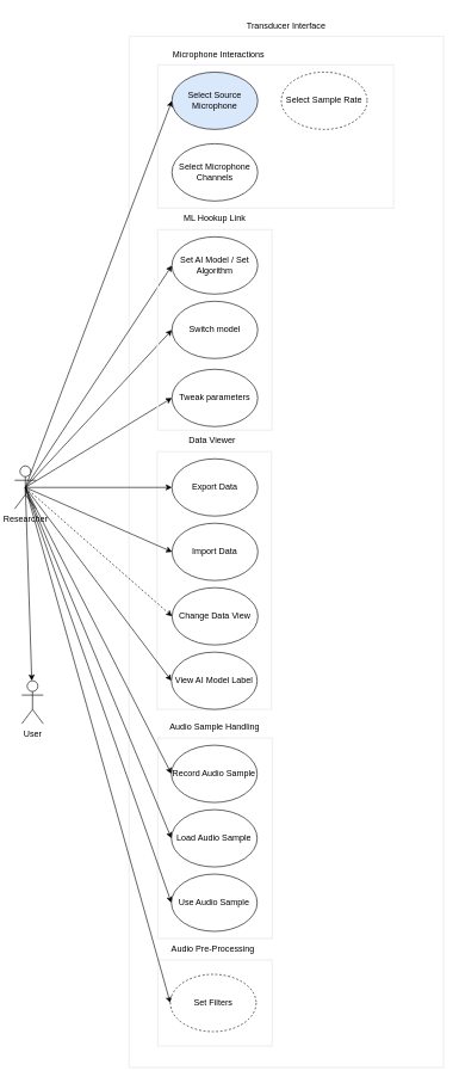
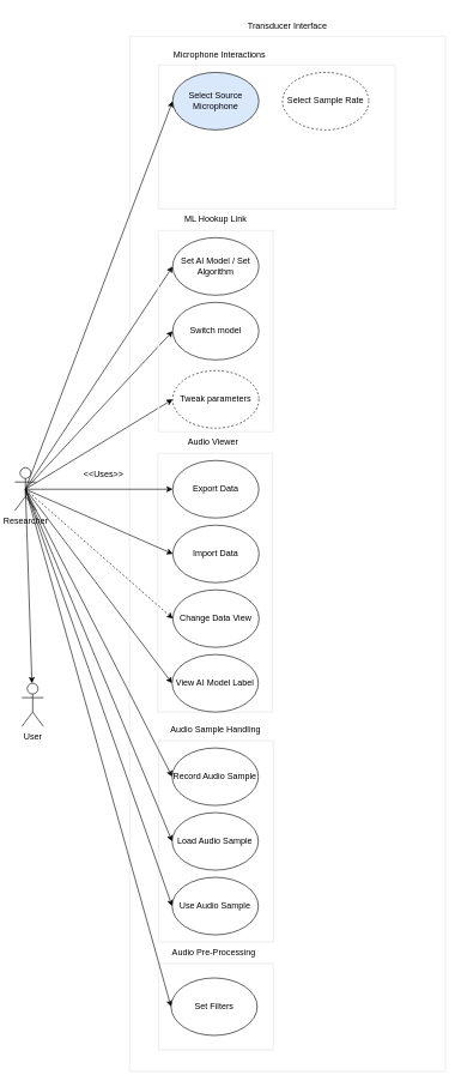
  <mxCell id="0" />
  <mxCell id="1" parent="0" />
  <mxCell id="2" value="" style="rounded=0;whiteSpace=wrap;html=1;fillColor=none;strokeWidth=2;strokeColor=#F0F0F0;" parent="1" vertex="1"><mxGeometry x="180" y="50" width="440" height="1440" as="geometry" /></mxCell>
  <mxCell id="3" value="" style="rounded=0;whiteSpace=wrap;html=1;fillColor=none;strokeWidth=2;strokeColor=#F0F0F0;" parent="1" vertex="1"><mxGeometry x="219.25" y="630" width="160" height="360" as="geometry" /></mxCell>
  <mxCell id="4" value="" style="rounded=0;whiteSpace=wrap;html=1;fillColor=none;strokeWidth=2;strokeColor=#F0F0F0;" parent="1" vertex="1"><mxGeometry x="220.25" y="1340" width="160" height="120" as="geometry" /></mxCell>
  <mxCell id="5" value="" style="rounded=0;whiteSpace=wrap;html=1;fillColor=none;strokeWidth=2;strokeColor=#F0F0F0;" parent="1" vertex="1"><mxGeometry x="220.25" y="1030" width="160" height="280" as="geometry" /></mxCell>
  <mxCell id="6" value="" style="rounded=0;whiteSpace=wrap;html=1;fillColor=none;strokeWidth=2;strokeColor=#F0F0F0;" parent="1" vertex="1"><mxGeometry x="220" y="90" width="330" height="200" as="geometry" /></mxCell>
  <mxCell id="7" style="rounded=0;orthogonalLoop=1;jettySize=auto;html=1;exitX=0.5;exitY=0.5;exitDx=0;exitDy=0;exitPerimeter=0;entryX=0;entryY=0.5;entryDx=0;entryDy=0;" parent="1" source="20" target="23" edge="1"><mxGeometry relative="1" as="geometry" /></mxCell>
  <mxCell id="8" style="edgeStyle=none;rounded=0;orthogonalLoop=1;jettySize=auto;html=1;exitX=0.5;exitY=0.5;exitDx=0;exitDy=0;exitPerimeter=0;" parent="1" source="20" target="21" edge="1"><mxGeometry relative="1" as="geometry" /></mxCell>
  <mxCell id="9" style="edgeStyle=none;rounded=0;orthogonalLoop=1;jettySize=auto;html=1;exitX=0.5;exitY=0.5;exitDx=0;exitDy=0;exitPerimeter=0;entryX=0;entryY=0.5;entryDx=0;entryDy=0;" parent="1" source="20" target="30" edge="1"><mxGeometry relative="1" as="geometry" /></mxCell>
  <mxCell id="10" style="edgeStyle=none;rounded=0;orthogonalLoop=1;jettySize=auto;html=1;exitX=0.5;exitY=0.5;exitDx=0;exitDy=0;exitPerimeter=0;entryX=0;entryY=0.5;entryDx=0;entryDy=0;" parent="1" source="20" target="31" edge="1"><mxGeometry relative="1" as="geometry" /></mxCell>
  <mxCell id="11" style="edgeStyle=none;rounded=0;orthogonalLoop=1;jettySize=auto;html=1;exitX=0.5;exitY=0.5;exitDx=0;exitDy=0;exitPerimeter=0;entryX=0;entryY=0.5;entryDx=0;entryDy=0;" parent="1" source="20" target="29" edge="1"><mxGeometry relative="1" as="geometry" /></mxCell>
  <mxCell id="12" style="edgeStyle=none;rounded=0;orthogonalLoop=1;jettySize=auto;html=1;exitX=0.5;exitY=0.5;exitDx=0;exitDy=0;exitPerimeter=0;entryX=0;entryY=0.5;entryDx=0;entryDy=0;" parent="1" source="20" target="25" edge="1"><mxGeometry relative="1" as="geometry" /></mxCell>
  <mxCell id="13" style="edgeStyle=none;rounded=0;orthogonalLoop=1;jettySize=auto;html=1;exitX=0.5;exitY=0.5;exitDx=0;exitDy=0;exitPerimeter=0;entryX=0;entryY=0.5;entryDx=0;entryDy=0;" parent="1" source="20" target="35" edge="1"><mxGeometry relative="1" as="geometry" /></mxCell>
  <mxCell id="14" style="edgeStyle=none;rounded=0;orthogonalLoop=1;jettySize=auto;html=1;exitX=0.5;exitY=0.5;exitDx=0;exitDy=0;exitPerimeter=0;entryX=0;entryY=0.5;entryDx=0;entryDy=0;dashed=1;" parent="1" source="20" target="41" edge="1"><mxGeometry relative="1" as="geometry"><mxPoint x="150" y="780" as="targetPoint" /></mxGeometry></mxCell>
  <mxCell id="15" style="edgeStyle=none;rounded=0;orthogonalLoop=1;jettySize=auto;html=1;exitX=0.5;exitY=0.5;exitDx=0;exitDy=0;exitPerimeter=0;entryX=0;entryY=0.5;entryDx=0;entryDy=0;" parent="1" source="20" target="32" edge="1"><mxGeometry relative="1" as="geometry" /></mxCell>
  <mxCell id="16" style="edgeStyle=none;rounded=0;orthogonalLoop=1;jettySize=auto;html=1;exitX=0.5;exitY=0.5;exitDx=0;exitDy=0;exitPerimeter=0;entryX=0;entryY=0.5;entryDx=0;entryDy=0;" parent="1" source="20" target="33" edge="1"><mxGeometry relative="1" as="geometry" /></mxCell>
  <mxCell id="17" style="edgeStyle=none;rounded=0;orthogonalLoop=1;jettySize=auto;html=1;exitX=0.5;exitY=0.5;exitDx=0;exitDy=0;exitPerimeter=0;entryX=0;entryY=0.5;entryDx=0;entryDy=0;" parent="1" source="20" target="34" edge="1"><mxGeometry relative="1" as="geometry" /></mxCell>
  <mxCell id="18" style="edgeStyle=none;rounded=0;orthogonalLoop=1;jettySize=auto;html=1;exitX=0.5;exitY=0.5;exitDx=0;exitDy=0;exitPerimeter=0;entryX=0;entryY=0.5;entryDx=0;entryDy=0;" parent="1" source="20" target="26" edge="1"><mxGeometry relative="1" as="geometry" /></mxCell>
  <mxCell id="19" style="edgeStyle=none;rounded=0;orthogonalLoop=1;jettySize=auto;html=1;exitX=0.5;exitY=0.5;exitDx=0;exitDy=0;exitPerimeter=0;entryX=0;entryY=0.5;entryDx=0;entryDy=0;" parent="1" source="20" target="40" edge="1"><mxGeometry relative="1" as="geometry" /></mxCell>
  <mxCell id="20" value="Researcher" style="shape=umlActor;verticalLabelPosition=bottom;verticalAlign=top;html=1;outlineConnect=0;" parent="1" vertex="1"><mxGeometry x="20" y="650" width="30" height="60" as="geometry" /></mxCell>
  <mxCell id="21" value="User" style="shape=umlActor;verticalLabelPosition=bottom;verticalAlign=top;html=1;outlineConnect=0;" parent="1" vertex="1"><mxGeometry x="30" y="950" width="30" height="60" as="geometry" /></mxCell>
  <mxCell id="22" value="Transducer Interface" style="text;html=1;strokeColor=none;fillColor=none;align=center;verticalAlign=middle;whiteSpace=wrap;rounded=0;" parent="1" vertex="1"><mxGeometry x="180" y="20" width="440" height="30" as="geometry" /></mxCell>
  <mxCell id="23" value="Select Source Microphone" style="ellipse;whiteSpace=wrap;html=1;fillColor=#dae8fc;" parent="1" vertex="1"><mxGeometry x="240" y="100" width="120" height="80" as="geometry" /></mxCell>
- <mxCell id="24" value="Select Microphone Channels" style="ellipse;whiteSpace=wrap;html=1;" parent="1" vertex="1"><mxGeometry x="240" y="200" width="120" height="80" as="geometry" /></mxCell>
  <mxCell id="25" value="Export Data" style="ellipse;whiteSpace=wrap;html=1;" parent="1" vertex="1"><mxGeometry x="240" y="640" width="120" height="80" as="geometry" /></mxCell>
  <mxCell id="26" value="Use Audio Sample" style="ellipse;whiteSpace=wrap;html=1;" parent="1" vertex="1"><mxGeometry x="239.25" y="1220" width="120" height="80" as="geometry" /></mxCell>
  <mxCell id="27" value="Microphone Interactions" style="text;html=1;strokeColor=none;fillColor=none;align=center;verticalAlign=middle;whiteSpace=wrap;rounded=0;" parent="1" vertex="1"><mxGeometry x="227.5" y="60" width="155" height="30" as="geometry" /></mxCell>
  <mxCell id="28" value="" style="rounded=0;whiteSpace=wrap;html=1;fillColor=none;strokeWidth=2;strokeColor=#F0F0F0;" parent="1" vertex="1"><mxGeometry x="220" y="320" width="160" height="280" as="geometry" /></mxCell>
- <mxCell id="29" value="Tweak parameters" style="ellipse;whiteSpace=wrap;html=1;" parent="1" vertex="1"><mxGeometry x="240" y="515" width="120" height="80" as="geometry" /></mxCell>
+ <mxCell id="29" value="Tweak parameters" style="ellipse;whiteSpace=wrap;html=1;dashed=1;" parent="1" vertex="1"><mxGeometry x="240" y="515" width="120" height="80" as="geometry" /></mxCell>
  <mxCell id="30" value="Set AI Model / Set Algorithm" style="ellipse;whiteSpace=wrap;html=1;" parent="1" vertex="1"><mxGeometry x="240" y="330" width="120" height="80" as="geometry" /></mxCell>
  <mxCell id="31" value="Switch model" style="ellipse;whiteSpace=wrap;html=1;" parent="1" vertex="1"><mxGeometry x="240" y="420" width="120" height="80" as="geometry" /></mxCell>
  <mxCell id="32" value="View AI Model Label" style="ellipse;whiteSpace=wrap;html=1;" parent="1" vertex="1"><mxGeometry x="239.25" y="910" width="120" height="80" as="geometry" /></mxCell>
  <mxCell id="33" value="Record Audio Sample" style="ellipse;whiteSpace=wrap;html=1;" parent="1" vertex="1"><mxGeometry x="239.25" y="1040" width="120" height="80" as="geometry" /></mxCell>
  <mxCell id="34" value="Load Audio Sample" style="ellipse;whiteSpace=wrap;html=1;" parent="1" vertex="1"><mxGeometry x="239.25" y="1130" width="120" height="80" as="geometry" /></mxCell>
  <mxCell id="35" value="Import Data" style="ellipse;whiteSpace=wrap;html=1;" parent="1" vertex="1"><mxGeometry x="240.25" y="730" width="120" height="80" as="geometry" /></mxCell>
  <mxCell id="36" value="ML Hookup Link" style="text;html=1;strokeColor=none;fillColor=none;align=center;verticalAlign=middle;whiteSpace=wrap;rounded=0;" parent="1" vertex="1"><mxGeometry x="220" y="290" width="160" height="30" as="geometry" /></mxCell>
- <mxCell id="37" value="Data Viewer" style="text;html=1;strokeColor=none;fillColor=none;align=center;verticalAlign=middle;whiteSpace=wrap;rounded=0;" parent="1" vertex="1"><mxGeometry x="215" y="600" width="162.5" height="30" as="geometry" /></mxCell>
+ <mxCell id="37" value="Audio Viewer" style="text;html=1;strokeColor=none;fillColor=none;align=center;verticalAlign=middle;whiteSpace=wrap;rounded=0;" parent="1" vertex="1"><mxGeometry x="215" y="600" width="162.5" height="30" as="geometry" /></mxCell>
  <mxCell id="38" value="Audio Sample Handling" style="text;html=1;strokeColor=none;fillColor=none;align=center;verticalAlign=middle;whiteSpace=wrap;rounded=0;" parent="1" vertex="1"><mxGeometry x="220.25" y="1000" width="160" height="30" as="geometry" /></mxCell>
  <mxCell id="39" value="Audio Pre-Processing" style="text;html=1;strokeColor=none;fillColor=none;align=center;verticalAlign=middle;whiteSpace=wrap;rounded=0;" parent="1" vertex="1"><mxGeometry x="220.25" y="1310" width="155" height="30" as="geometry" /></mxCell>
- <mxCell id="40" value="Set Filters" style="ellipse;whiteSpace=wrap;html=1;dashed=1;" parent="1" vertex="1"><mxGeometry x="237.75" y="1360" width="120" height="80" as="geometry" /></mxCell>
+ <mxCell id="40" value="Set Filters" style="ellipse;whiteSpace=wrap;html=1;" parent="1" vertex="1"><mxGeometry x="237.75" y="1360" width="120" height="80" as="geometry" /></mxCell>
  <mxCell id="41" value="Change Data View" style="ellipse;whiteSpace=wrap;html=1;" parent="1" vertex="1"><mxGeometry x="240.25" y="820" width="120" height="80" as="geometry" /></mxCell>
+ <mxCell id="42" value="&amp;lt;&amp;lt;Uses&amp;gt;&amp;gt;" style="text;html=1;strokeColor=none;fillColor=none;align=center;verticalAlign=middle;whiteSpace=wrap;rounded=0;" parent="1" vertex="1"><mxGeometry x="114" y="645" width="60" height="30" as="geometry" /></mxCell>
  <mxCell id="43" value="Select Sample Rate" style="ellipse;whiteSpace=wrap;html=1;dashed=1;" vertex="1" parent="1"><mxGeometry x="393" y="100" width="120" height="80" as="geometry" /></mxCell>
